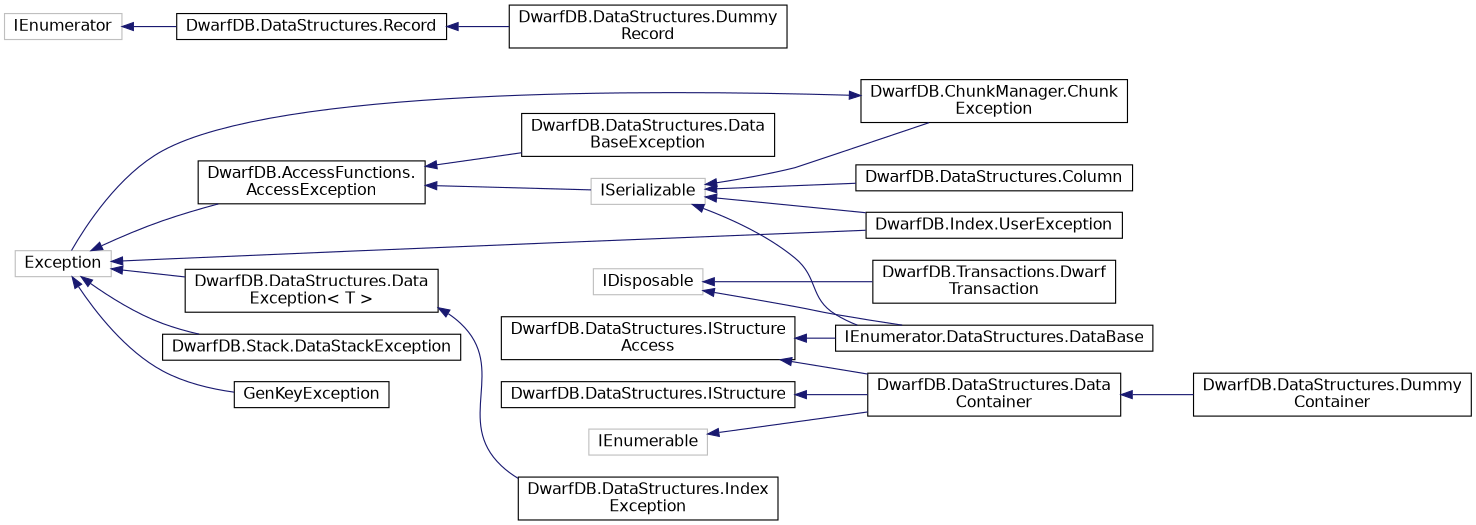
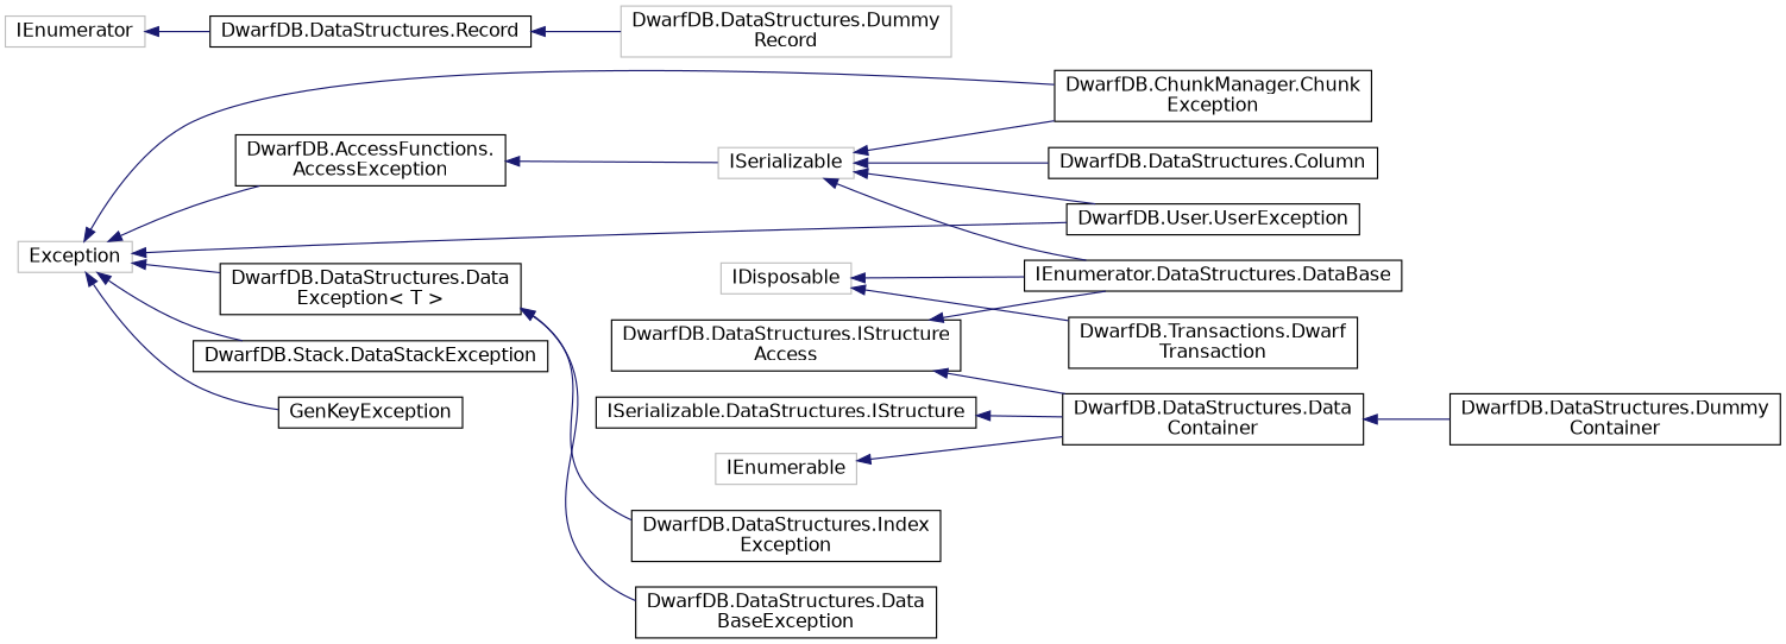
  digraph {
    rankdir=LR
    node [color=black fillcolor=white fontname=Helvetica fontsize=14 shape=record style=filled]
    edge [color=midnightblue dir=back fontname=Helvetica fontsize=14 labelfontname=Helvetica labelfontsize=14 style=solid]
    n1 [color=grey75 height=0.2 label=Exception width=0.4]
    n2 [height=0.2 label="DwarfDB.AccessFunctions.\lAccessException" width=0.4]
    n3 [height=0.2 label="DwarfDB.ChunkManager.Chunk\lException" width=0.4]
    n4 [height=0.2 label="DwarfDB.DataStructures.Data\lException\< T \>" width=0.4]
    n5 [height=0.2 label="DwarfDB.Stack.DataStackException" width=0.4]
-   n6 [height=0.2 label="DwarfDB.Index.UserException" width=0.4]
+   n6 [height=0.2 label="DwarfDB.User.UserException" width=0.4]
    n7 [height=0.2 label=GenKeyException width=0.4]
    n8 [color=grey75 height=0.2 label=ISerializable width=0.4]
    n9 [height=0.2 label="DwarfDB.DataStructures.Data\lBaseException" width=0.4]
    n10 [height=0.2 label="DwarfDB.DataStructures.Index\lException" width=0.4]
    n11 [color=grey75 height=0.2 label=IDisposable width=0.4]
    n12 [height=0.2 label="IEnumerator.DataStructures.DataBase" width=0.4]
    n13 [height=0.2 label="DwarfDB.Transactions.Dwarf\lTransaction" width=0.4]
    n14 [color=grey75 height=0.2 label=IEnumerable width=0.4]
    n15 [height=0.2 label="DwarfDB.DataStructures.Data\lContainer" width=0.4]
    n16 [height=0.2 label="DwarfDB.DataStructures.Dummy\lContainer" width=0.4]
    n17 [color=grey75 height=0.2 label=IEnumerator width=0.4]
    n18 [height=0.2 label="DwarfDB.DataStructures.Record" width=0.4]
-   n19 [height=0.2 label="DwarfDB.DataStructures.Dummy\lRecord" width=0.4]
+   n19 [color=grey75 height=0.2 label="DwarfDB.DataStructures.Dummy\lRecord" width=0.4]
    n20 [height=0.2 label="DwarfDB.DataStructures.Column" width=0.4]
-   n21 [height=0.2 label="DwarfDB.DataStructures.IStructure" width=0.4]
+   n21 [height=0.2 label="ISerializable.DataStructures.IStructure" width=0.4]
    n22 [height=0.2 label="DwarfDB.DataStructures.IStructure\lAccess" width=0.4]
    n1 -> n2
-   n3 -> n1
+   n1 -> n3
    n1 -> n4
    n1 -> n5
    n1 -> n6
    n1 -> n7
    n2 -> n8
-   n2 -> n9
+   n4 -> n9
    n4 -> n10
    n8 -> n3
    n8 -> n6
    n8 -> n12
    n8 -> n20
    n11 -> n12
    n11 -> n13
    n14 -> n15
    n15 -> n16
    n17 -> n18
    n18 -> n19
    n21 -> n15
    n22 -> n12
    n22 -> n15
  }
